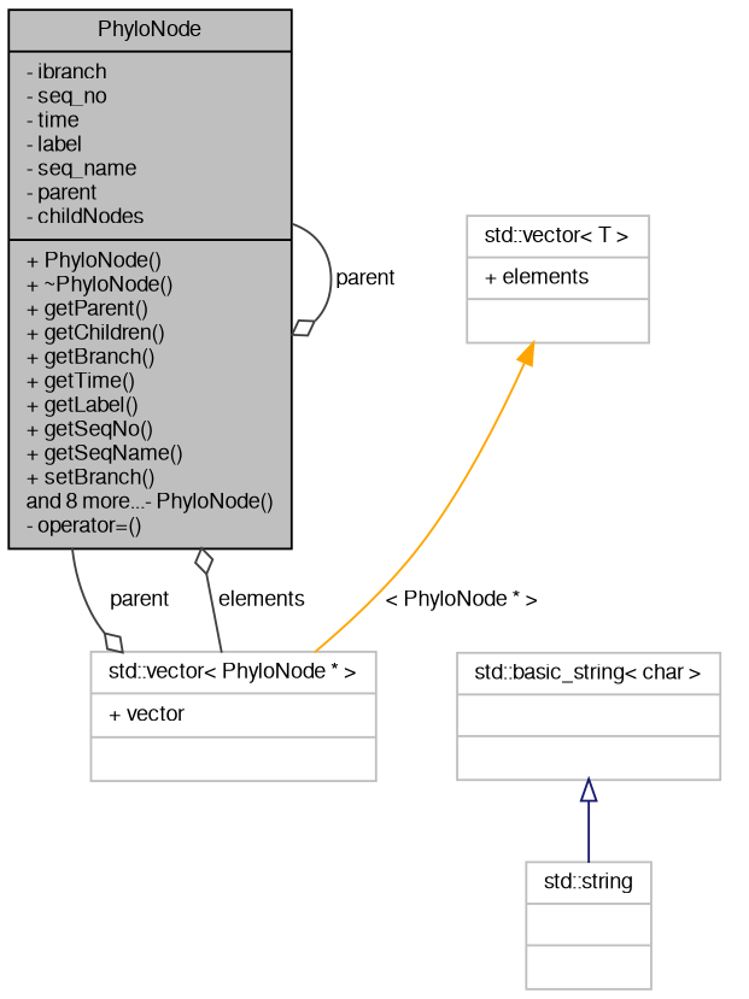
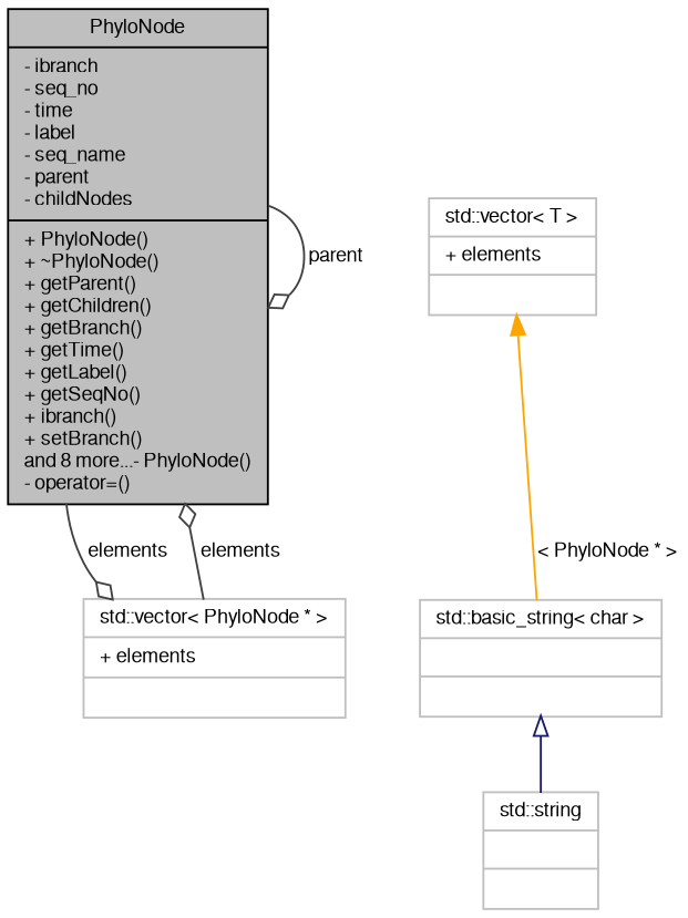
  digraph {
    node [color=grey75 fillcolor=white fontname=FreeSans fontsize=10 shape=record style=filled]
    edge [arrowhead=odiamond color=grey25 fontname=FreeSans fontsize=10 labelfontname=FreeSans labelfontsize=10 style=solid]
-   n1 [color=black fillcolor=grey75 fontcolor=black height=0.2 label="{PhyloNode\n|- ibranch\l- seq_no\l- time\l- label\l- seq_name\l- parent\l- childNodes\l|+ PhyloNode()\l+ ~PhyloNode()\l+ getParent()\l+ getChildren()\l+ getBranch()\l+ getTime()\l+ getLabel()\l+ getSeqNo()\l+ getSeqName()\l+ setBranch()\land 8 more...- PhyloNode()\l- operator=()\l}" width=0.4]
-   n2 [height=0.2 label="{std::vector\< PhyloNode * \>\n|+ vector\l|}" width=0.4]
+   n1 [color=black fillcolor=grey75 fontcolor=black height=0.2 label="{PhyloNode\n|- ibranch\l- seq_no\l- time\l- label\l- seq_name\l- parent\l- childNodes\l|+ PhyloNode()\l+ ~PhyloNode()\l+ getParent()\l+ getChildren()\l+ getBranch()\l+ getTime()\l+ getLabel()\l+ getSeqNo()\l+ ibranch()\l+ setBranch()\land 8 more...- PhyloNode()\l- operator=()\l}" width=0.4]
+   n2 [height=0.2 label="{std::vector\< PhyloNode * \>\n|+ elements\l|}" width=0.4]
    n3 [height=0.2 label="{std::vector\< T \>\n|+ elements\l|}" width=0.4]
    n4 [height=0.2 label="{std::string\n||}" width=0.4]
    n5 [height=0.2 label="{std::basic_string\< char \>\n||}" width=0.4]
    n1 -> n1 [label=" parent"]
-   n1 -> n2 [label=" parent"]
+   n1 -> n2 [label=" elements"]
    n2 -> n1 [label=" elements"]
-   n3 -> n2 [color=orange dir=back label=" \< PhyloNode * \>" arrowhead=""]
+   n3 -> n5 [color=orange dir=back label=" \< PhyloNode * \>" arrowhead=""]
    n5 -> n4 [arrowtail=onormal color=midnightblue dir=back arrowhead=""]
  }
